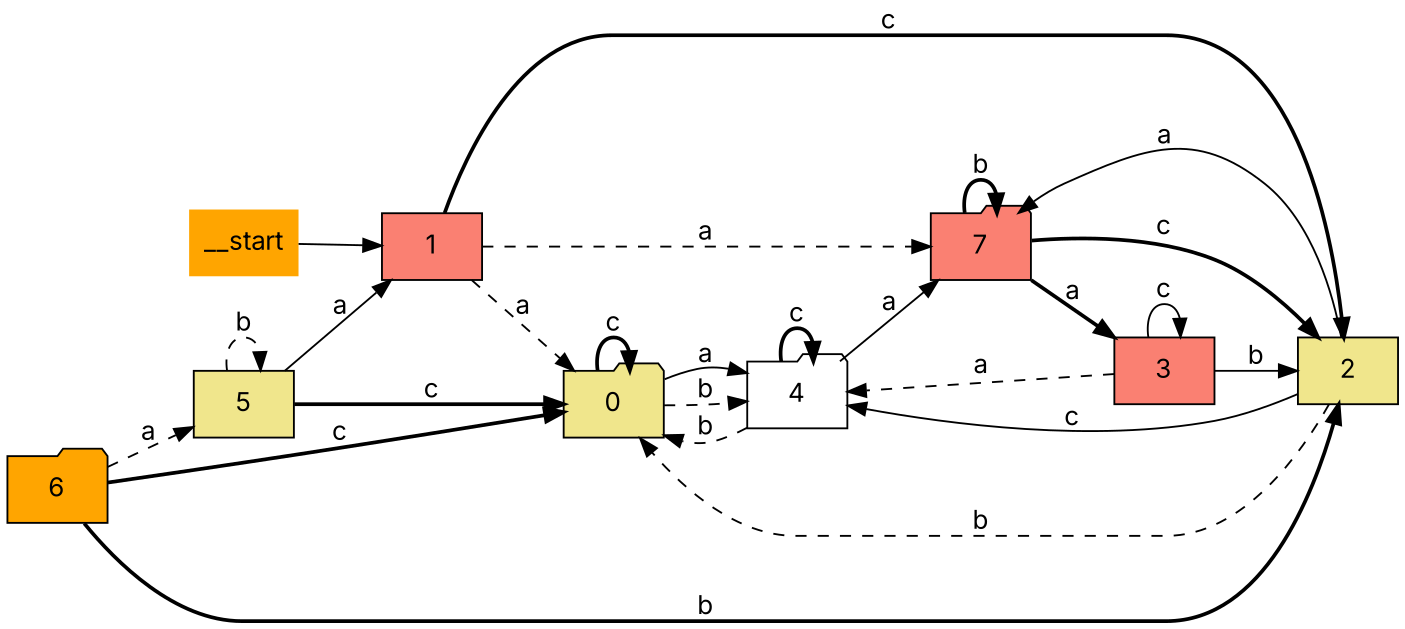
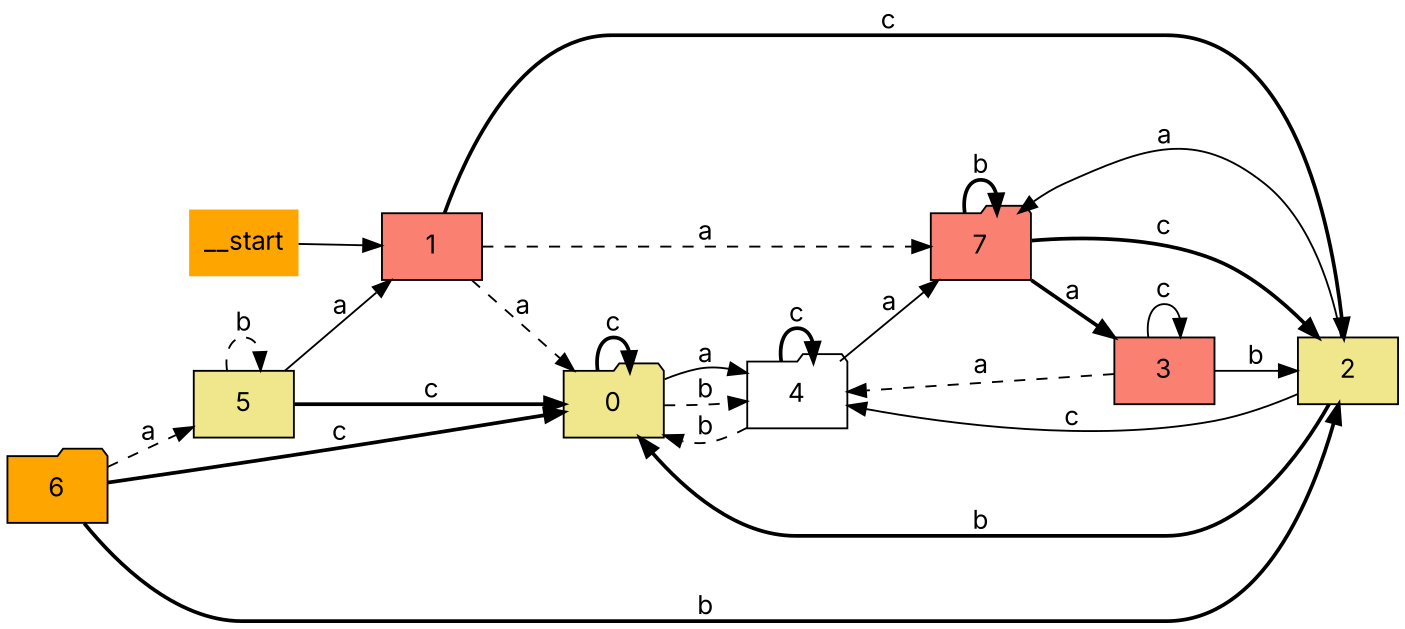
  digraph {
    fontname=Inter
    rankdir=LR
    node [fillcolor=salmon fontname=Inter shape=box style=filled]
    edge [fontname=Inter style=bold]
    __start [fillcolor=orange shape=none]
    n2 [label=1]
    n3 [fillcolor=khaki label=0 shape=folder]
    n4 [fillcolor=khaki label=2]
    n5 [label=7 shape=folder]
    n6 [fillcolor=white label=4 shape=folder]
    n7 [label=3]
    n8 [fillcolor=khaki label=5]
    n9 [fillcolor=orange label=6 shape=folder]
    __start -> n2 [style=solid]
    n2 -> n3 [label=a style=dashed]
    n2 -> n4 [label=c]
    n2 -> n5 [label=a style=dashed]
    n3 -> n3 [label=c]
    n3 -> n6 [label=a style=solid]
    n3 -> n6 [label=b style=dashed]
-   n4 -> n3 [label=b style=dashed]
+   n4 -> n3 [label=b]
    n4 -> n5 [label=a style=solid]
    n4 -> n6 [label=c style=solid]
    n5 -> n4 [label=c]
    n5 -> n5 [label=b]
    n5 -> n7 [label=a]
    n6 -> n3 [label=b style=dashed]
    n6 -> n5 [label=a style=solid]
    n6 -> n6 [label=c]
    n7 -> n4 [label=b style=solid]
    n7 -> n6 [label=a style=dashed]
    n7 -> n7 [label=c style=solid]
    n8 -> n2 [label=a style=solid]
    n8 -> n3 [label=c]
    n8 -> n8 [label=b style=dashed]
    n9 -> n3 [label=c]
    n9 -> n4 [label=b]
    n9 -> n8 [label=a style=dashed]
  }
